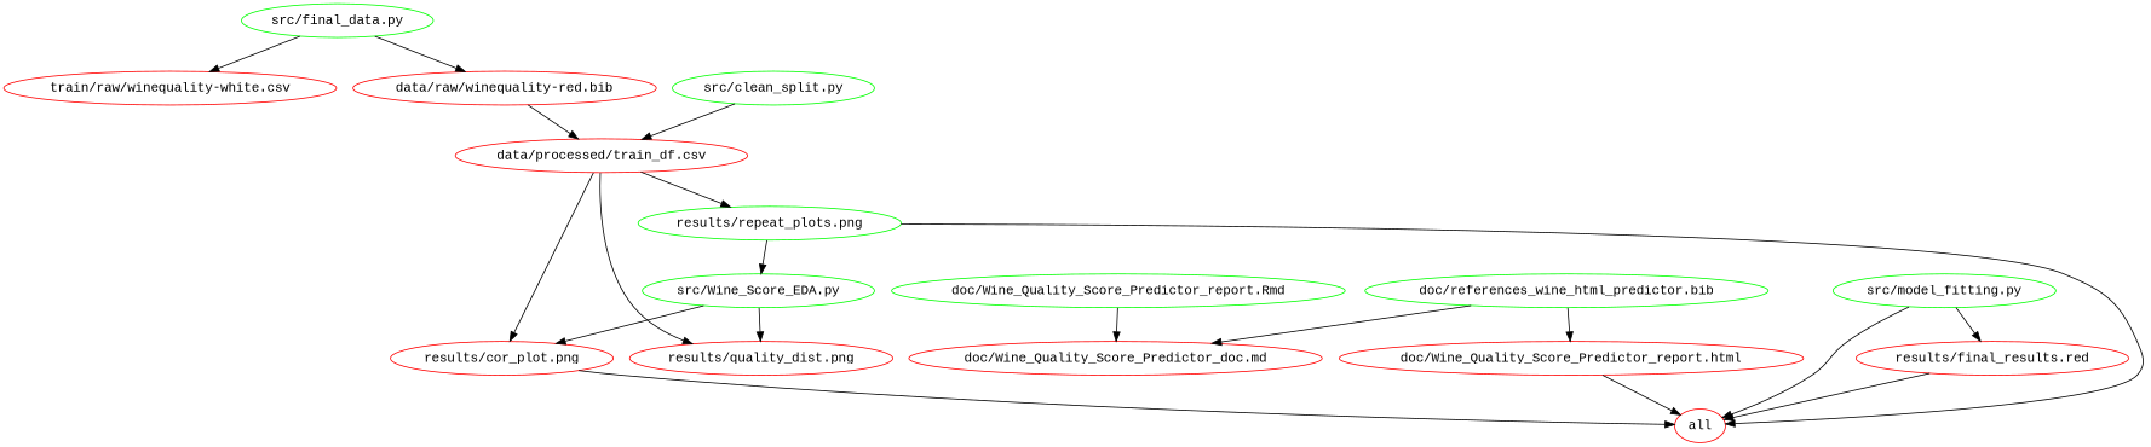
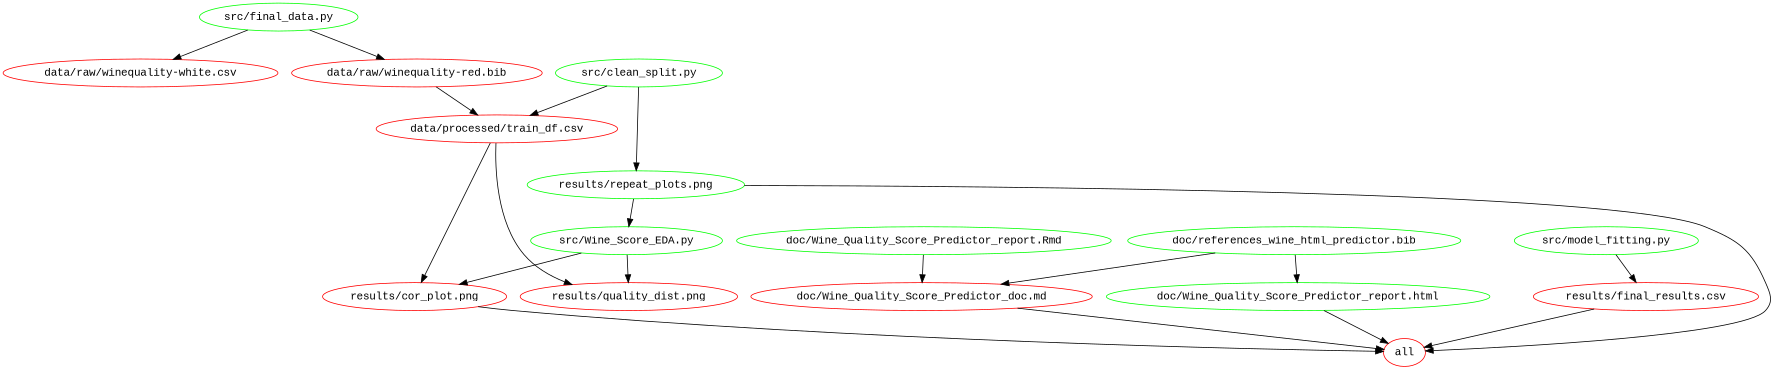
  digraph {
    fontname="Liberation Mono"
    node [color=red fontname="Liberation Mono"]
    edge [fontname="Liberation Mono"]
    n1 [label=all]
    n2 [label="data/processed/train_df.csv"]
    n3 [label="results/cor_plot.png"]
    n4 [label="results/quality_dist.png"]
    n5 [color=green label="results/repeat_plots.png"]
    n6 [color=green label="src/Wine_Score_EDA.py"]
    n7 [label="data/raw/winequality-red.bib"]
-   n8 [label="train/raw/winequality-white.csv"]
+   n8 [label="data/raw/winequality-white.csv"]
    n9 [color=green label="doc/Wine_Quality_Score_Predictor_report.Rmd"]
    n10 [label="doc/Wine_Quality_Score_Predictor_doc.md"]
-   n11 [label="doc/Wine_Quality_Score_Predictor_report.html"]
+   n11 [color=green label="doc/Wine_Quality_Score_Predictor_report.html"]
    n12 [color=green label="doc/references_wine_html_predictor.bib"]
-   n13 [label="results/final_results.red"]
+   n13 [label="results/final_results.csv"]
    n14 [color=green label="src/clean_split.py"]
    n15 [color=green label="src/final_data.py"]
    n16 [color=green label="src/model_fitting.py"]
    n2 -> n3
    n2 -> n4
-   n2 -> n5
+   n14 -> n5
    n3 -> n1
    n5 -> n1
    n5 -> n6
    n6 -> n3
    n6 -> n4
    n7 -> n2
    n9 -> n10
-   n16 -> n1
+   n10 -> n1
    n11 -> n1
    n12 -> n10
    n12 -> n11
    n13 -> n1
    n14 -> n2
    n15 -> n7
    n15 -> n8
    n16 -> n13
  }
